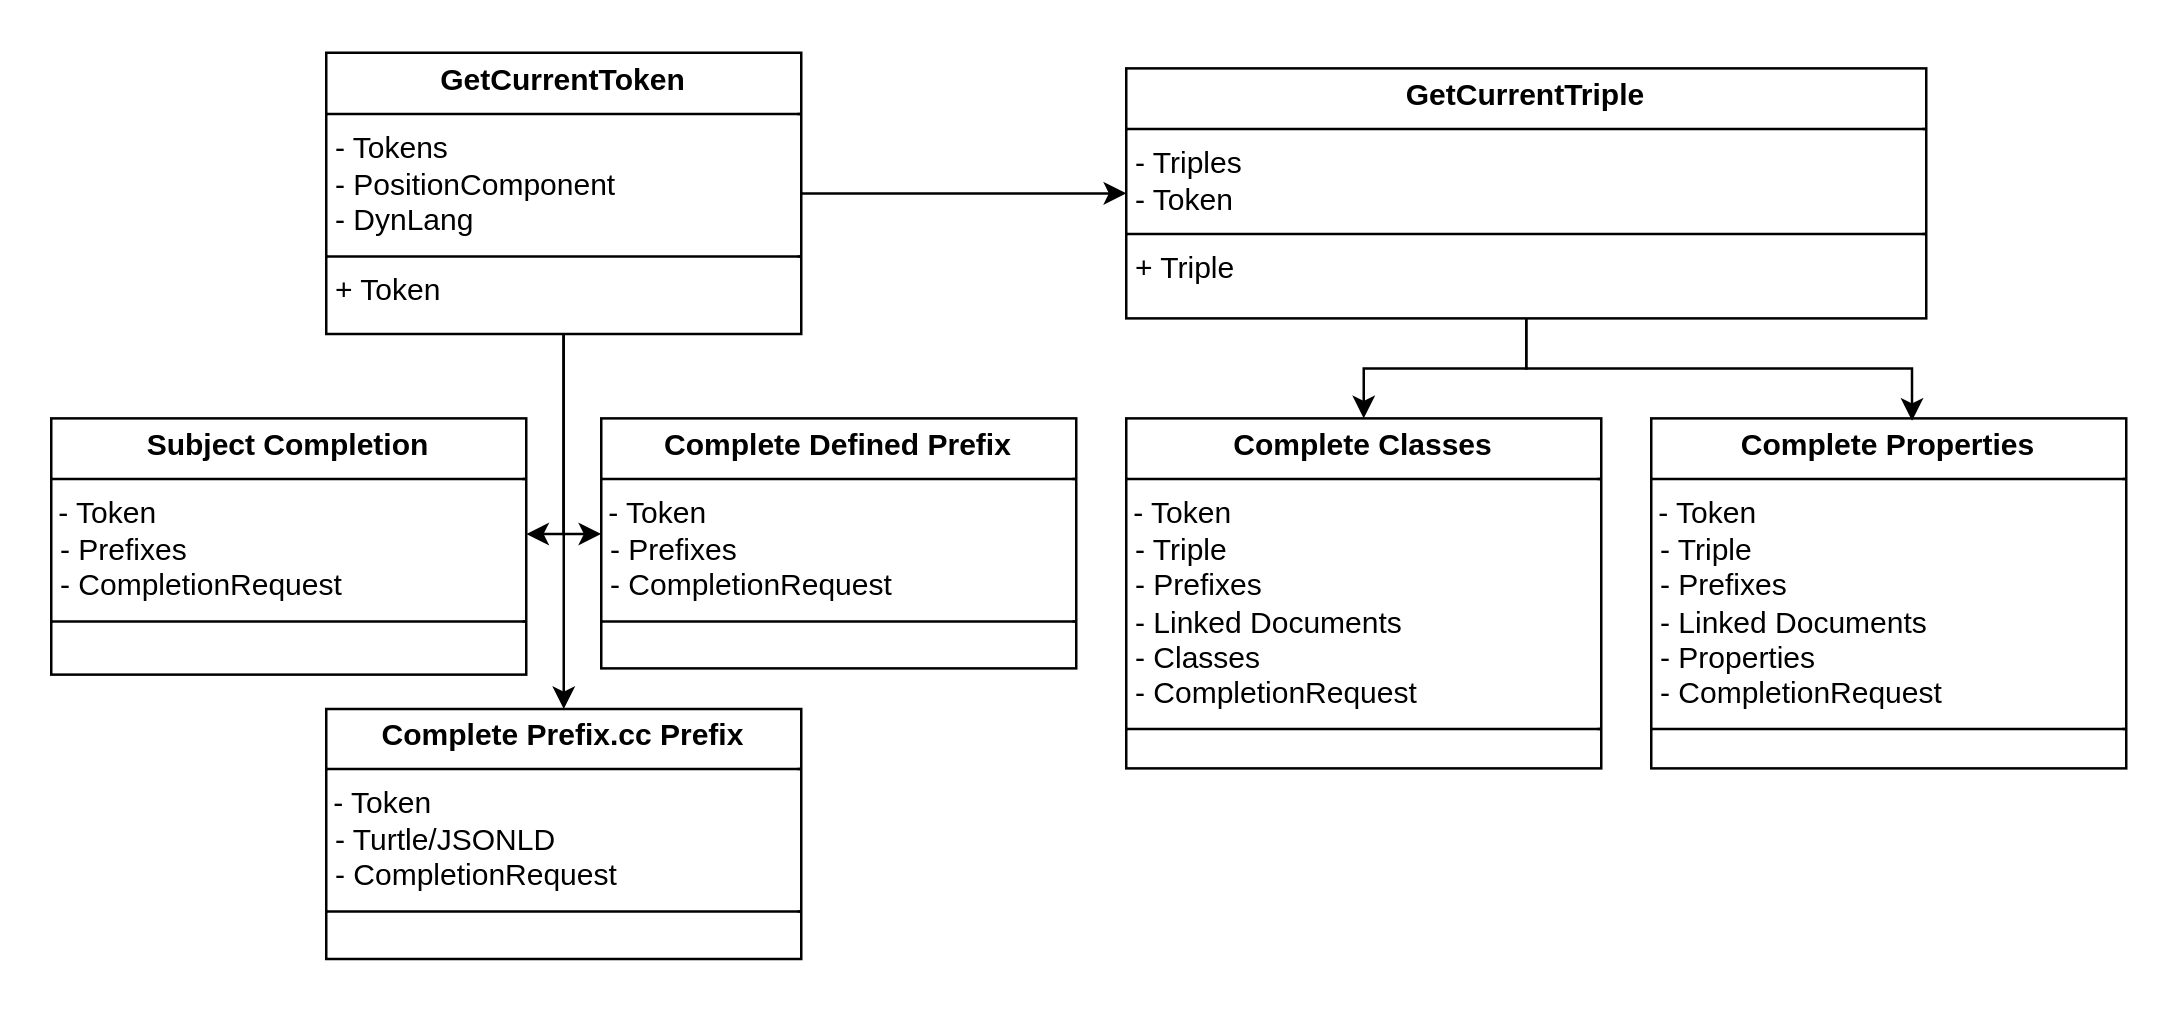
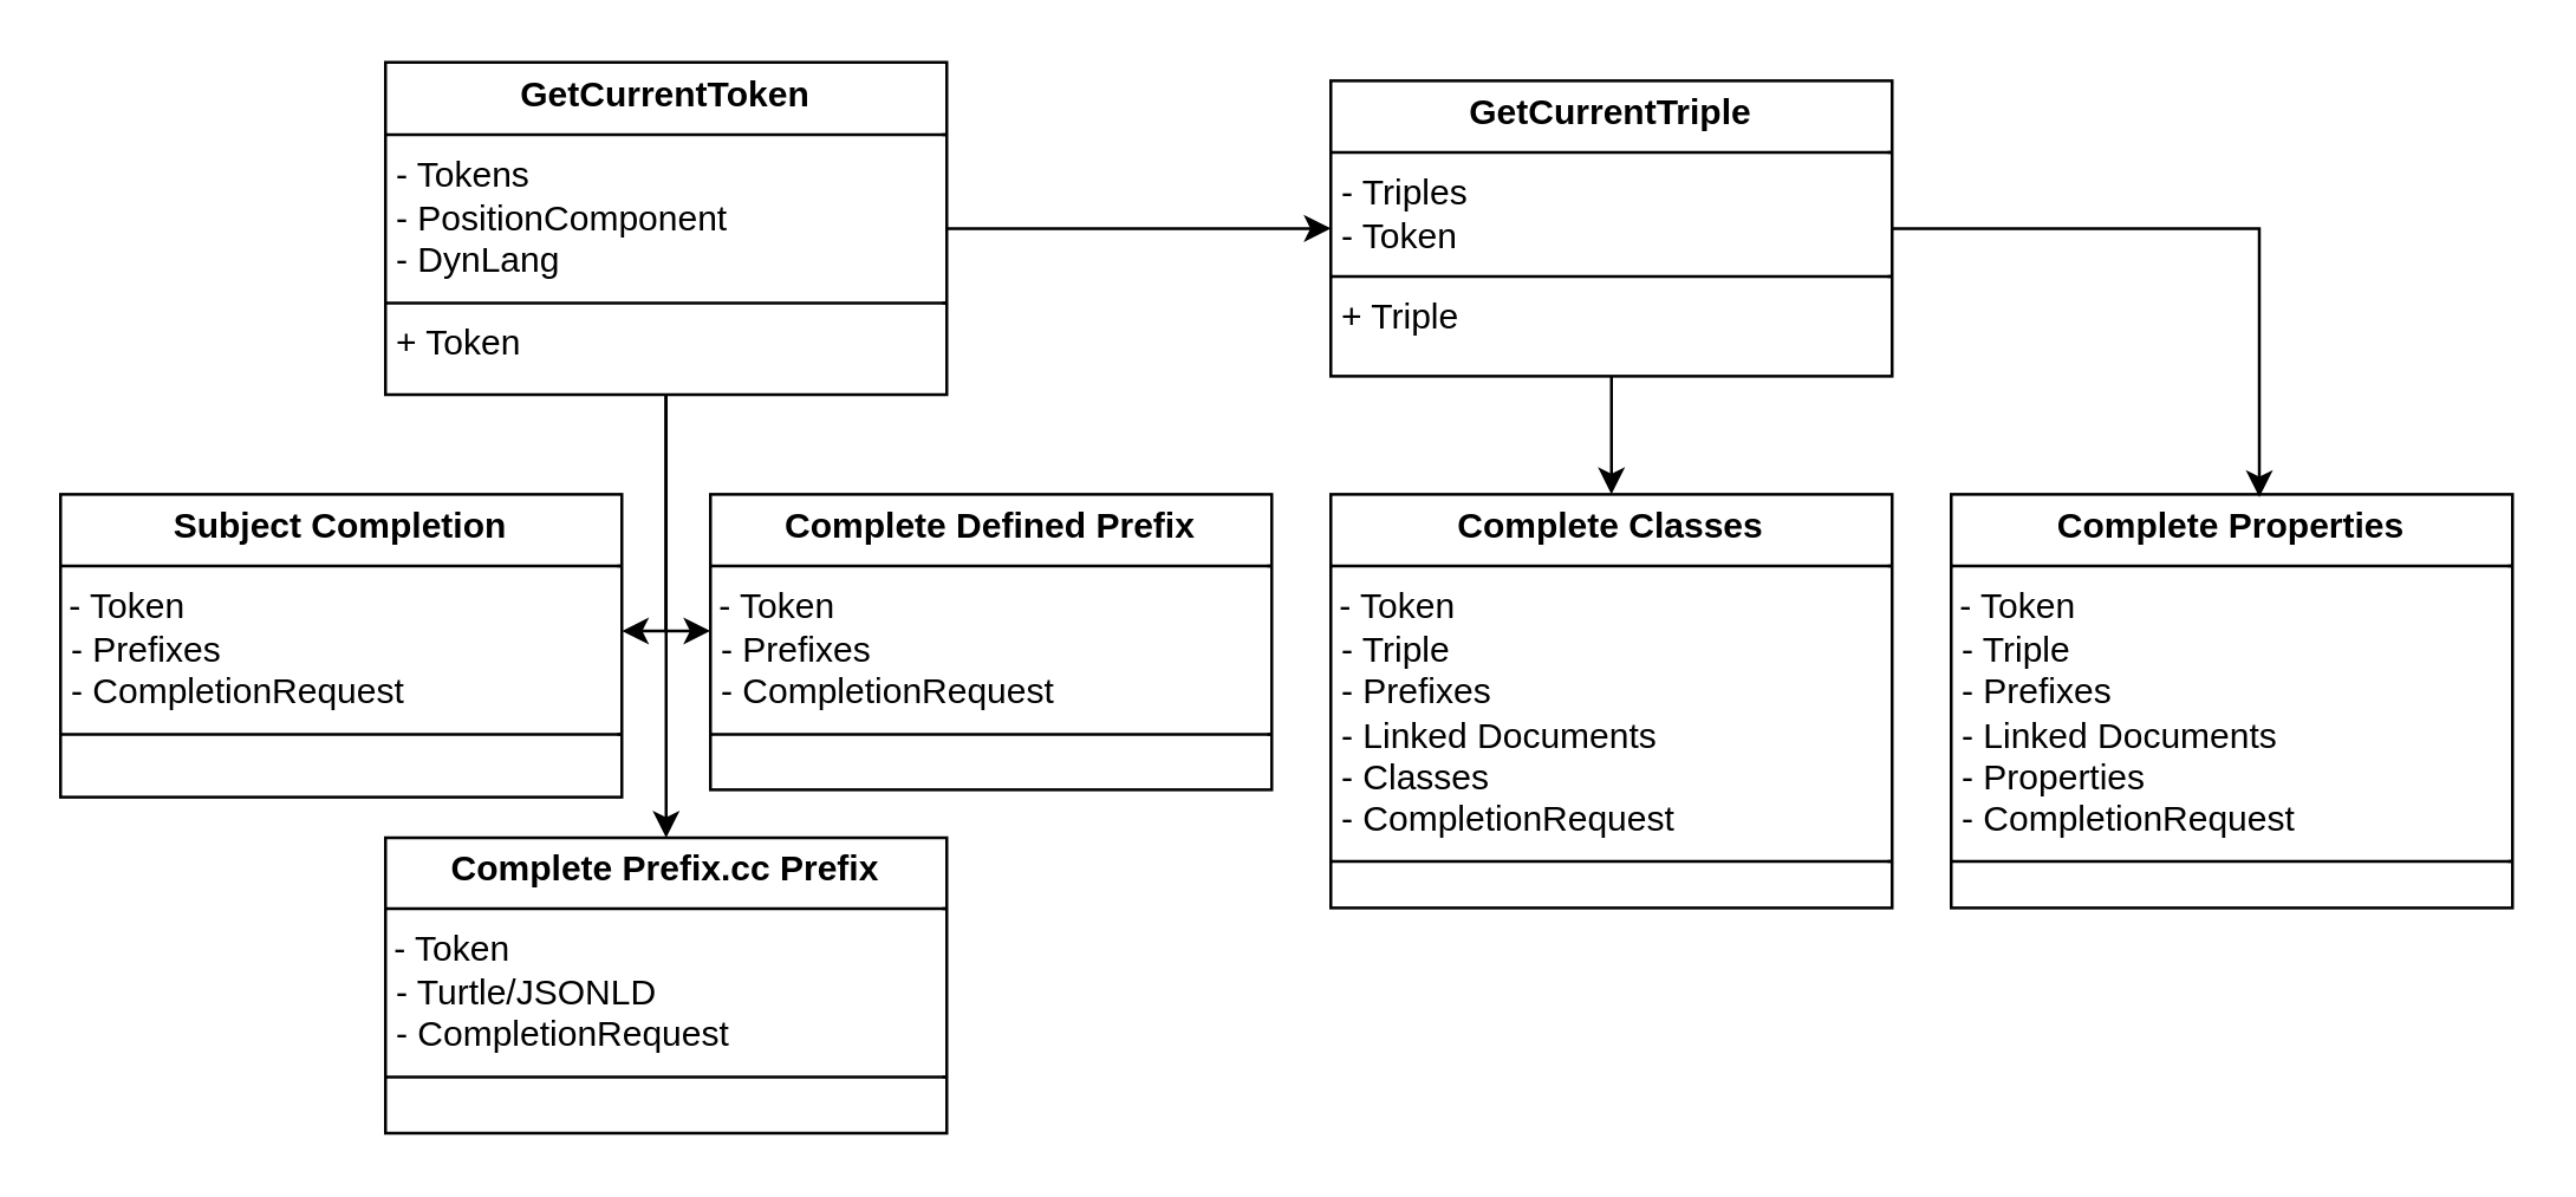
  <mxCell id="0" />
  <mxCell id="1" parent="0" />
  <mxCell id="2" style="edgeStyle=orthogonalEdgeStyle;rounded=0;orthogonalLoop=1;jettySize=auto;html=1;entryX=0;entryY=0.5;entryDx=0;entryDy=0;" parent="1" source="6" target="8" edge="1"><mxGeometry relative="1" as="geometry" /></mxCell>
  <mxCell id="3" style="edgeStyle=orthogonalEdgeStyle;rounded=0;orthogonalLoop=1;jettySize=auto;html=1;" parent="1" source="6" target="14" edge="1"><mxGeometry relative="1" as="geometry"><Array as="points"><mxPoint x="225" y="223" /></Array></mxGeometry></mxCell>
  <mxCell id="4" style="edgeStyle=orthogonalEdgeStyle;rounded=0;orthogonalLoop=1;jettySize=auto;html=1;" parent="1" source="6" target="11" edge="1"><mxGeometry relative="1" as="geometry"><Array as="points"><mxPoint x="225" y="213" /></Array></mxGeometry></mxCell>
  <mxCell id="5" style="edgeStyle=orthogonalEdgeStyle;rounded=0;orthogonalLoop=1;jettySize=auto;html=1;" parent="1" source="6" target="12" edge="1"><mxGeometry relative="1" as="geometry"><Array as="points"><mxPoint x="225" y="213" /></Array></mxGeometry></mxCell>
  <mxCell id="6" value="&lt;p style=&quot;margin:0px;margin-top:4px;text-align:center;&quot;&gt;&lt;b&gt;GetCurrentToken&lt;/b&gt;&lt;/p&gt;&lt;hr size=&quot;1&quot; style=&quot;border-style:solid;&quot;&gt;&lt;p style=&quot;margin:0px;margin-left:4px;&quot;&gt;- Tokens&lt;br&gt;-&amp;nbsp;PositionComponent&lt;/p&gt;&lt;p style=&quot;margin:0px;margin-left:4px;&quot;&gt;- DynLang&lt;/p&gt;&lt;hr size=&quot;1&quot; style=&quot;border-style:solid;&quot;&gt;&lt;p style=&quot;margin:0px;margin-left:4px;&quot;&gt;+ Token&lt;/p&gt;" style="verticalAlign=top;align=left;overflow=fill;html=1;whiteSpace=wrap;" parent="1" vertex="1"><mxGeometry x="130" y="20.5" width="190" height="112.5" as="geometry" /></mxCell>
  <mxCell id="7" style="edgeStyle=orthogonalEdgeStyle;rounded=0;orthogonalLoop=1;jettySize=auto;html=1;entryX=0.5;entryY=0;entryDx=0;entryDy=0;" parent="1" source="8" target="9" edge="1"><mxGeometry relative="1" as="geometry" /></mxCell>
- <mxCell id="8" value="&lt;p style=&quot;margin:0px;margin-top:4px;text-align:center;&quot;&gt;&lt;b&gt;GetCurrentTriple&lt;/b&gt;&lt;/p&gt;&lt;hr size=&quot;1&quot; style=&quot;border-style:solid;&quot;&gt;&lt;p style=&quot;margin:0px;margin-left:4px;&quot;&gt;- Triples&lt;/p&gt;&lt;p style=&quot;margin:0px;margin-left:4px;&quot;&gt;- Token&lt;br&gt;&lt;/p&gt;&lt;hr size=&quot;1&quot; style=&quot;border-style:solid;&quot;&gt;&lt;p style=&quot;margin:0px;margin-left:4px;&quot;&gt;&lt;span style=&quot;background-color: initial;&quot;&gt;+ Triple&lt;/span&gt;&lt;br&gt;&lt;/p&gt;" style="verticalAlign=top;align=left;overflow=fill;html=1;whiteSpace=wrap;" parent="1" vertex="1"><mxGeometry x="450" y="26.75" width="320" height="100" as="geometry" /></mxCell>
+ <mxCell id="8" value="&lt;p style=&quot;margin:0px;margin-top:4px;text-align:center;&quot;&gt;&lt;b&gt;GetCurrentTriple&lt;/b&gt;&lt;/p&gt;&lt;hr size=&quot;1&quot; style=&quot;border-style:solid;&quot;&gt;&lt;p style=&quot;margin:0px;margin-left:4px;&quot;&gt;- Triples&lt;/p&gt;&lt;p style=&quot;margin:0px;margin-left:4px;&quot;&gt;- Token&lt;br&gt;&lt;/p&gt;&lt;hr size=&quot;1&quot; style=&quot;border-style:solid;&quot;&gt;&lt;p style=&quot;margin:0px;margin-left:4px;&quot;&gt;&lt;span style=&quot;background-color: initial;&quot;&gt;+ Triple&lt;/span&gt;&lt;br&gt;&lt;/p&gt;" style="verticalAlign=top;align=left;overflow=fill;html=1;whiteSpace=wrap;" parent="1" vertex="1"><mxGeometry x="450" y="26.75" width="190" height="100" as="geometry" /></mxCell>
  <mxCell id="9" value="&lt;p style=&quot;margin:0px;margin-top:4px;text-align:center;&quot;&gt;&lt;b&gt;Complete Classes&lt;/b&gt;&lt;/p&gt;&lt;hr size=&quot;1&quot; style=&quot;border-style:solid;&quot;&gt;&amp;nbsp;- Token&lt;p style=&quot;margin:0px;margin-left:4px;&quot;&gt;- Triple&lt;br&gt;&lt;/p&gt;&lt;p style=&quot;margin:0px;margin-left:4px;&quot;&gt;- Prefixes&lt;/p&gt;&lt;p style=&quot;margin:0px;margin-left:4px;&quot;&gt;- Linked Documents&lt;/p&gt;&lt;p style=&quot;margin:0px;margin-left:4px;&quot;&gt;- Classes&lt;/p&gt;&lt;p style=&quot;margin:0px;margin-left:4px;&quot;&gt;- CompletionRequest&lt;/p&gt;&lt;hr size=&quot;1&quot; style=&quot;border-style:solid;&quot;&gt;&lt;p style=&quot;margin:0px;margin-left:4px;&quot;&gt;&lt;br&gt;&lt;/p&gt;" style="verticalAlign=top;align=left;overflow=fill;html=1;whiteSpace=wrap;" parent="1" vertex="1"><mxGeometry x="450" y="166.75" width="190" height="140" as="geometry" /></mxCell>
  <mxCell id="10" value="&lt;p style=&quot;margin:0px;margin-top:4px;text-align:center;&quot;&gt;&lt;b&gt;Complete Properties&lt;/b&gt;&lt;/p&gt;&lt;hr size=&quot;1&quot; style=&quot;border-style:solid;&quot;&gt;&amp;nbsp;- Token&lt;p style=&quot;margin:0px;margin-left:4px;&quot;&gt;- Triple&lt;br&gt;&lt;/p&gt;&lt;p style=&quot;margin:0px;margin-left:4px;&quot;&gt;- Prefixes&lt;/p&gt;&lt;p style=&quot;margin:0px;margin-left:4px;&quot;&gt;- Linked Documents&lt;/p&gt;&lt;p style=&quot;margin:0px;margin-left:4px;&quot;&gt;- Properties&lt;/p&gt;&lt;p style=&quot;margin:0px;margin-left:4px;&quot;&gt;- CompletionRequest&lt;/p&gt;&lt;hr size=&quot;1&quot; style=&quot;border-style:solid;&quot;&gt;&lt;p style=&quot;margin:0px;margin-left:4px;&quot;&gt;&lt;br&gt;&lt;/p&gt;" style="verticalAlign=top;align=left;overflow=fill;html=1;whiteSpace=wrap;" parent="1" vertex="1"><mxGeometry x="660" y="166.75" width="190" height="140" as="geometry" /></mxCell>
  <mxCell id="11" value="&lt;p style=&quot;margin:0px;margin-top:4px;text-align:center;&quot;&gt;&lt;b&gt;Complete Defined Prefix&lt;/b&gt;&lt;/p&gt;&lt;hr size=&quot;1&quot; style=&quot;border-style:solid;&quot;&gt;&amp;nbsp;- Token&lt;p style=&quot;margin:0px;margin-left:4px;&quot;&gt;- Prefixes&lt;/p&gt;&lt;p style=&quot;margin:0px;margin-left:4px;&quot;&gt;&lt;span style=&quot;background-color: initial;&quot;&gt;- CompletionRequest&lt;/span&gt;&lt;br&gt;&lt;/p&gt;&lt;hr size=&quot;1&quot; style=&quot;border-style:solid;&quot;&gt;&lt;p style=&quot;margin:0px;margin-left:4px;&quot;&gt;&lt;br&gt;&lt;/p&gt;" style="verticalAlign=top;align=left;overflow=fill;html=1;whiteSpace=wrap;" parent="1" vertex="1"><mxGeometry x="240" y="166.75" width="190" height="100" as="geometry" /></mxCell>
  <mxCell id="12" value="&lt;p style=&quot;margin:0px;margin-top:4px;text-align:center;&quot;&gt;&lt;b&gt;Subject Completion&lt;/b&gt;&lt;/p&gt;&lt;hr size=&quot;1&quot; style=&quot;border-style:solid;&quot;&gt;&amp;nbsp;- Token&lt;p style=&quot;margin:0px;margin-left:4px;&quot;&gt;- Prefixes&lt;/p&gt;&lt;p style=&quot;margin:0px;margin-left:4px;&quot;&gt;- CompletionRequest&lt;/p&gt;&lt;hr size=&quot;1&quot; style=&quot;border-style:solid;&quot;&gt;&lt;p style=&quot;margin:0px;margin-left:4px;&quot;&gt;&lt;br&gt;&lt;/p&gt;" style="verticalAlign=top;align=left;overflow=fill;html=1;whiteSpace=wrap;" parent="1" vertex="1"><mxGeometry x="20" y="166.75" width="190" height="102.5" as="geometry" /></mxCell>
  <mxCell id="13" style="edgeStyle=orthogonalEdgeStyle;rounded=0;orthogonalLoop=1;jettySize=auto;html=1;entryX=0.549;entryY=0.007;entryDx=0;entryDy=0;entryPerimeter=0;" parent="1" source="8" target="10" edge="1"><mxGeometry relative="1" as="geometry" /></mxCell>
  <mxCell id="14" value="&lt;p style=&quot;margin:0px;margin-top:4px;text-align:center;&quot;&gt;&lt;b&gt;Complete Prefix.cc Prefix&lt;/b&gt;&lt;/p&gt;&lt;hr size=&quot;1&quot; style=&quot;border-style:solid;&quot;&gt;&amp;nbsp;- Token&lt;p style=&quot;margin:0px;margin-left:4px;&quot;&gt;&lt;span style=&quot;background-color: initial;&quot;&gt;- Turtle/JSONLD&lt;/span&gt;&lt;br&gt;&lt;/p&gt;&lt;p style=&quot;margin:0px;margin-left:4px;&quot;&gt;&lt;span style=&quot;background-color: initial;&quot;&gt;- CompletionRequest&lt;/span&gt;&lt;br&gt;&lt;/p&gt;&lt;hr size=&quot;1&quot; style=&quot;border-style:solid;&quot;&gt;&lt;p style=&quot;margin:0px;margin-left:4px;&quot;&gt;&lt;br&gt;&lt;/p&gt;" style="verticalAlign=top;align=left;overflow=fill;html=1;whiteSpace=wrap;" parent="1" vertex="1"><mxGeometry x="130" y="283" width="190" height="100" as="geometry" /></mxCell>
